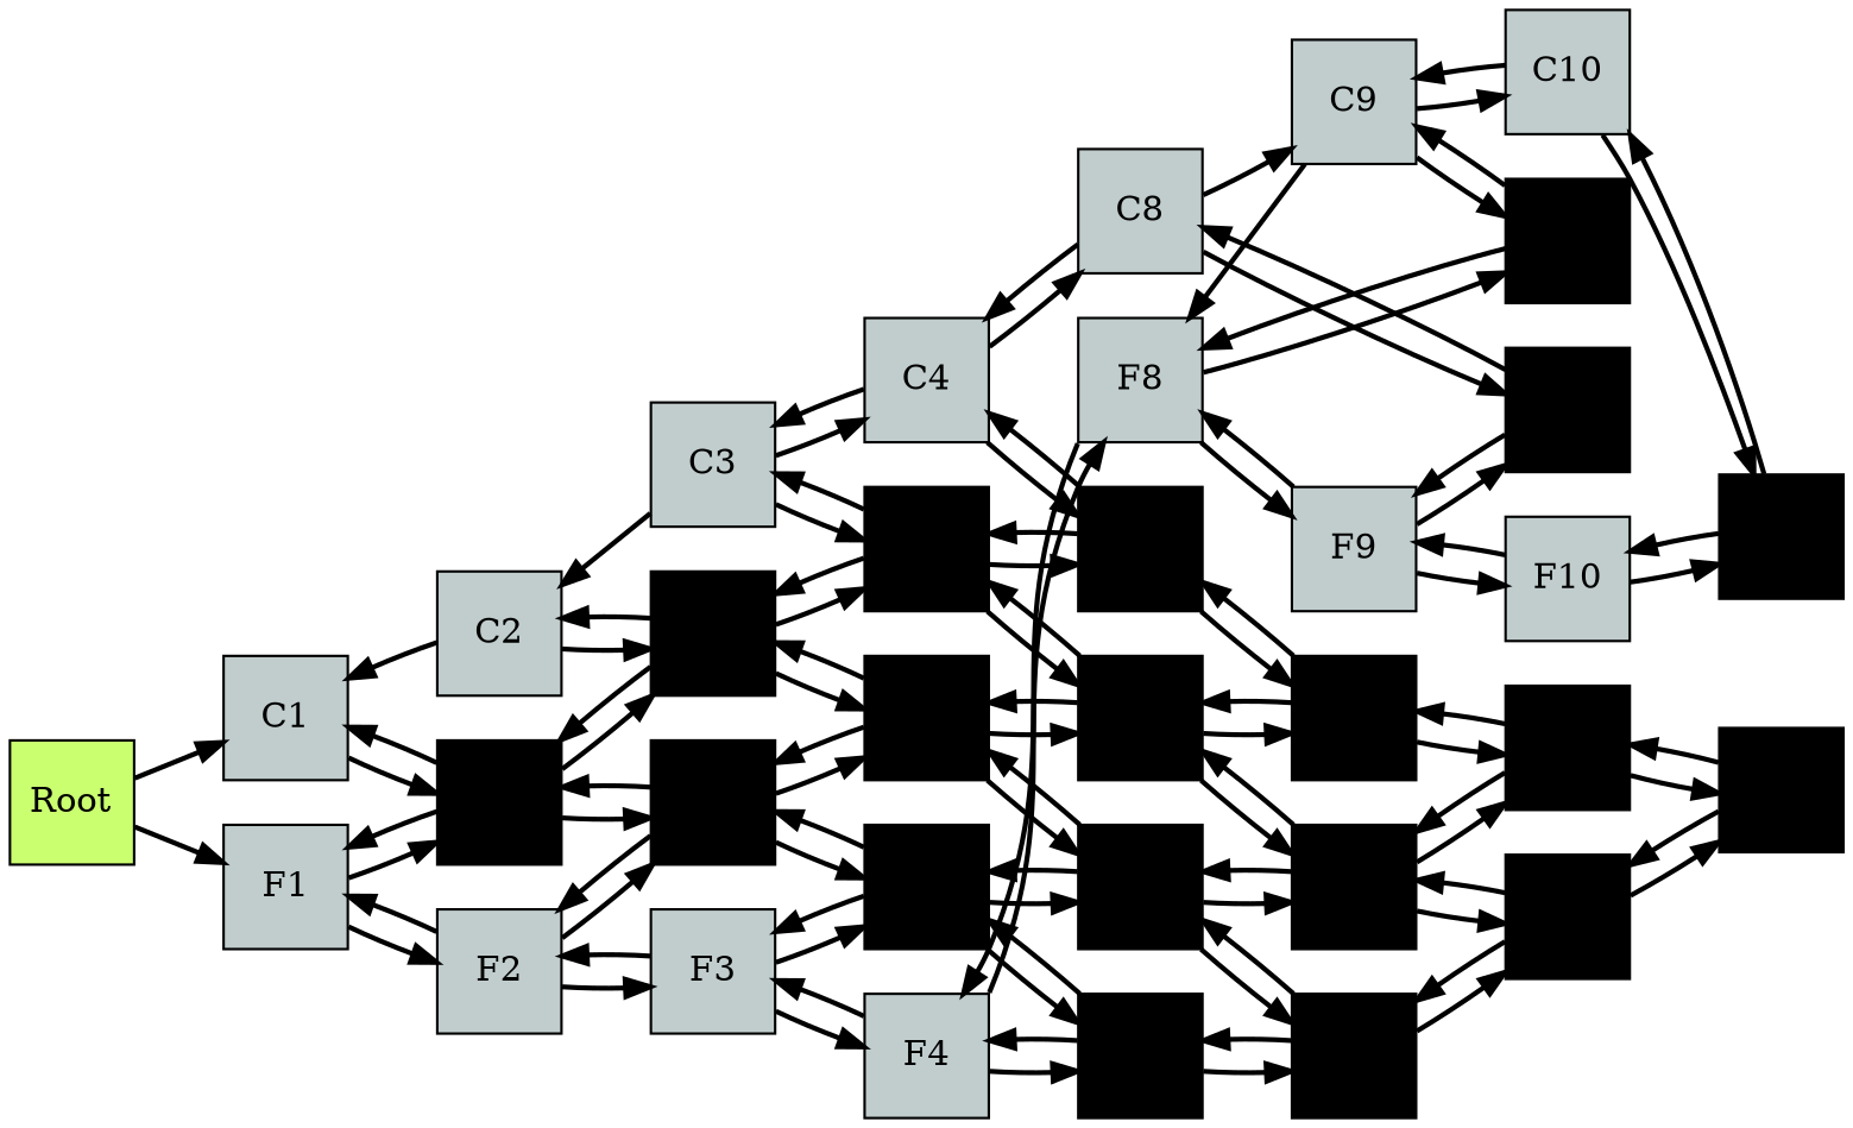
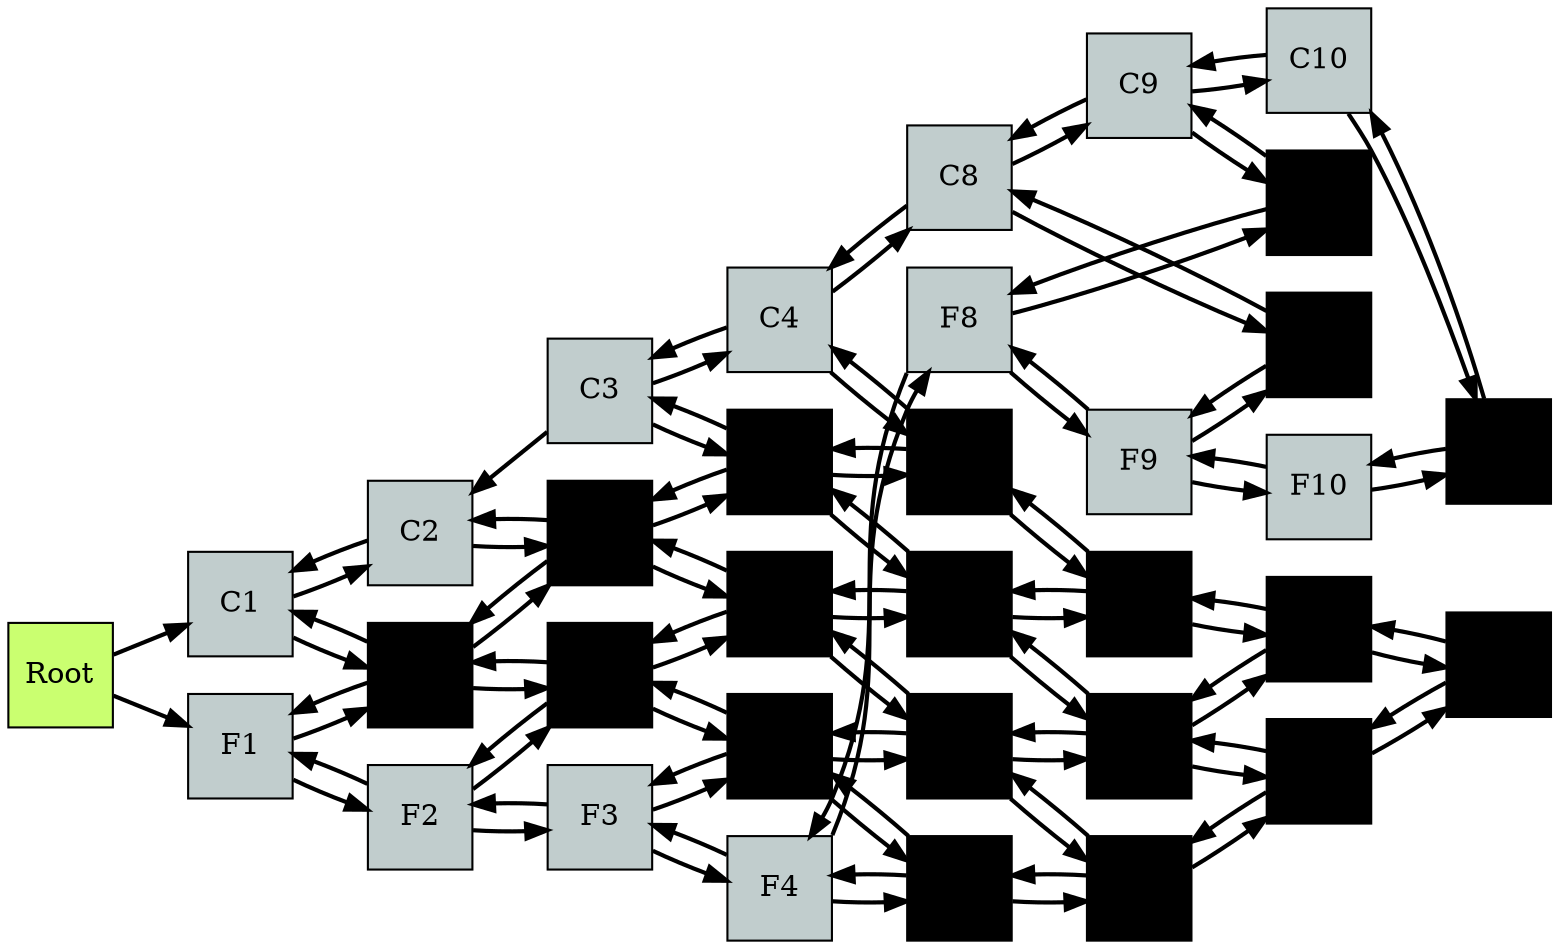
  digraph {
    fontname="DejaVu Serif"
    rankdir=LR
    node [fillcolor=black fontname="DejaVu Serif" shape=box style=filled]
    edge [fontname="DejaVu Serif" style=bold]
    n1 [fillcolor=darkolivegreen1 height=0.7 label=Root width=0.7]
    n2 [fillcolor=azure3 height=0.7 label=F1 width=0.7]
    n3 [fillcolor=azure3 height=0.7 label=C1 width=0.7]
    n4 [fillcolor=azure3 height=0.7 label=F2 width=0.7]
    n5 [height=0.7 label="*" width=0.7]
    n6 [fillcolor=azure3 height=0.7 label=C2 width=0.7]
    n7 [fillcolor=azure3 height=0.7 label=F3 width=0.7]
    n8 [height=0.7 label="*" width=0.7]
    n9 [height=0.7 label="*" width=0.7]
    n10 [fillcolor=azure3 height=0.7 label=F4 width=0.7]
    n11 [height=0.7 label="*" width=0.7]
    n12 [height=0.7 label="*" width=0.7]
    n13 [fillcolor=azure3 height=0.7 label=F8 width=0.7]
    n14 [height=0.7 label="*" width=0.7]
    n15 [height=0.7 label="*" width=0.7]
    n16 [fillcolor=azure3 height=0.7 label=F9 width=0.7]
    n17 [height=0.7 label="*" width=0.7]
    n18 [height=0.7 label="*" width=0.7]
    n19 [fillcolor=azure3 height=0.7 label=F10 width=0.7]
    n20 [height=0.7 label="*" width=0.7]
    n21 [height=0.7 label="*" width=0.7]
    n22 [fillcolor=azure3 height=0.7 label=C3 width=0.7]
    n23 [fillcolor=azure3 height=0.7 label=C4 width=0.7]
    n24 [height=0.7 label="*" width=0.7]
    n25 [fillcolor=azure3 height=0.7 label=C8 width=0.7]
    n26 [height=0.7 label="*" width=0.7]
    n27 [height=0.7 label="*" width=0.7]
    n28 [fillcolor=azure3 height=0.7 label=C9 width=0.7]
    n29 [height=0.7 label="*" width=0.7]
    n30 [fillcolor=azure3 height=0.7 label=C10 width=0.7]
    n31 [height=0.7 label="*" width=0.7]
    n32 [height=0.7 label="*" width=0.7]
    n33 [height=0.7 label="*" width=0.7]
    n34 [height=0.7 label="*" width=0.7]
    n1 -> n2
    n1 -> n3
    n2 -> n4
    n2 -> n4 [dir=back]
    n2 -> n5
    n2 -> n5 [dir=back]
    n3 -> n5
    n3 -> n5 [dir=back]
+   n3 -> n6
    n3 -> n6 [dir=back]
    n4 -> n7
    n4 -> n7 [dir=back]
    n4 -> n8
    n4 -> n8 [dir=back]
    n5 -> n8
    n5 -> n8 [dir=back]
    n5 -> n9
    n5 -> n9 [dir=back]
    n6 -> n9
    n6 -> n9 [dir=back]
    n6 -> n22 [dir=back]
    n7 -> n10
    n7 -> n10 [dir=back]
    n7 -> n11
    n7 -> n11 [dir=back]
    n8 -> n11
    n8 -> n11 [dir=back]
    n8 -> n12
    n8 -> n12 [dir=back]
    n9 -> n12
    n9 -> n12 [dir=back]
    n9 -> n24
    n9 -> n24 [dir=back]
    n10 -> n13
    n10 -> n13 [dir=back]
    n10 -> n14
    n10 -> n14 [dir=back]
    n11 -> n14
    n11 -> n14 [dir=back]
    n11 -> n15
    n11 -> n15 [dir=back]
    n12 -> n15
    n12 -> n15 [dir=back]
    n12 -> n27
    n12 -> n27 [dir=back]
    n13 -> n16
    n13 -> n16 [dir=back]
    n13 -> n17
    n13 -> n17 [dir=back]
    n14 -> n18
    n14 -> n18 [dir=back]
    n15 -> n18
    n15 -> n18 [dir=back]
    n15 -> n31
    n15 -> n31 [dir=back]
    n16 -> n19
    n16 -> n19 [dir=back]
    n16 -> n20
    n16 -> n20 [dir=back]
    n18 -> n33
    n18 -> n33 [dir=back]
    n19 -> n21
    n19 -> n21 [dir=back]
    n22 -> n23
    n22 -> n23 [dir=back]
    n22 -> n24
    n22 -> n24 [dir=back]
    n23 -> n25
    n23 -> n25 [dir=back]
    n23 -> n26
    n23 -> n26 [dir=back]
    n24 -> n26
    n24 -> n26 [dir=back]
    n24 -> n27
    n24 -> n27 [dir=back]
    n25 -> n20
    n25 -> n20 [dir=back]
    n25 -> n28
-   n13 -> n28 [dir=back]
+   n25 -> n28 [dir=back]
    n26 -> n29
    n26 -> n29 [dir=back]
    n27 -> n29
    n27 -> n29 [dir=back]
    n27 -> n31
    n27 -> n31 [dir=back]
    n28 -> n17
    n28 -> n17 [dir=back]
    n28 -> n30
    n28 -> n30 [dir=back]
    n29 -> n32
    n29 -> n32 [dir=back]
    n30 -> n21
    n30 -> n21 [dir=back]
    n31 -> n32
    n31 -> n32 [dir=back]
    n31 -> n33
    n31 -> n33 [dir=back]
    n32 -> n34
    n32 -> n34 [dir=back]
    n33 -> n34
    n33 -> n34 [dir=back]
  }
